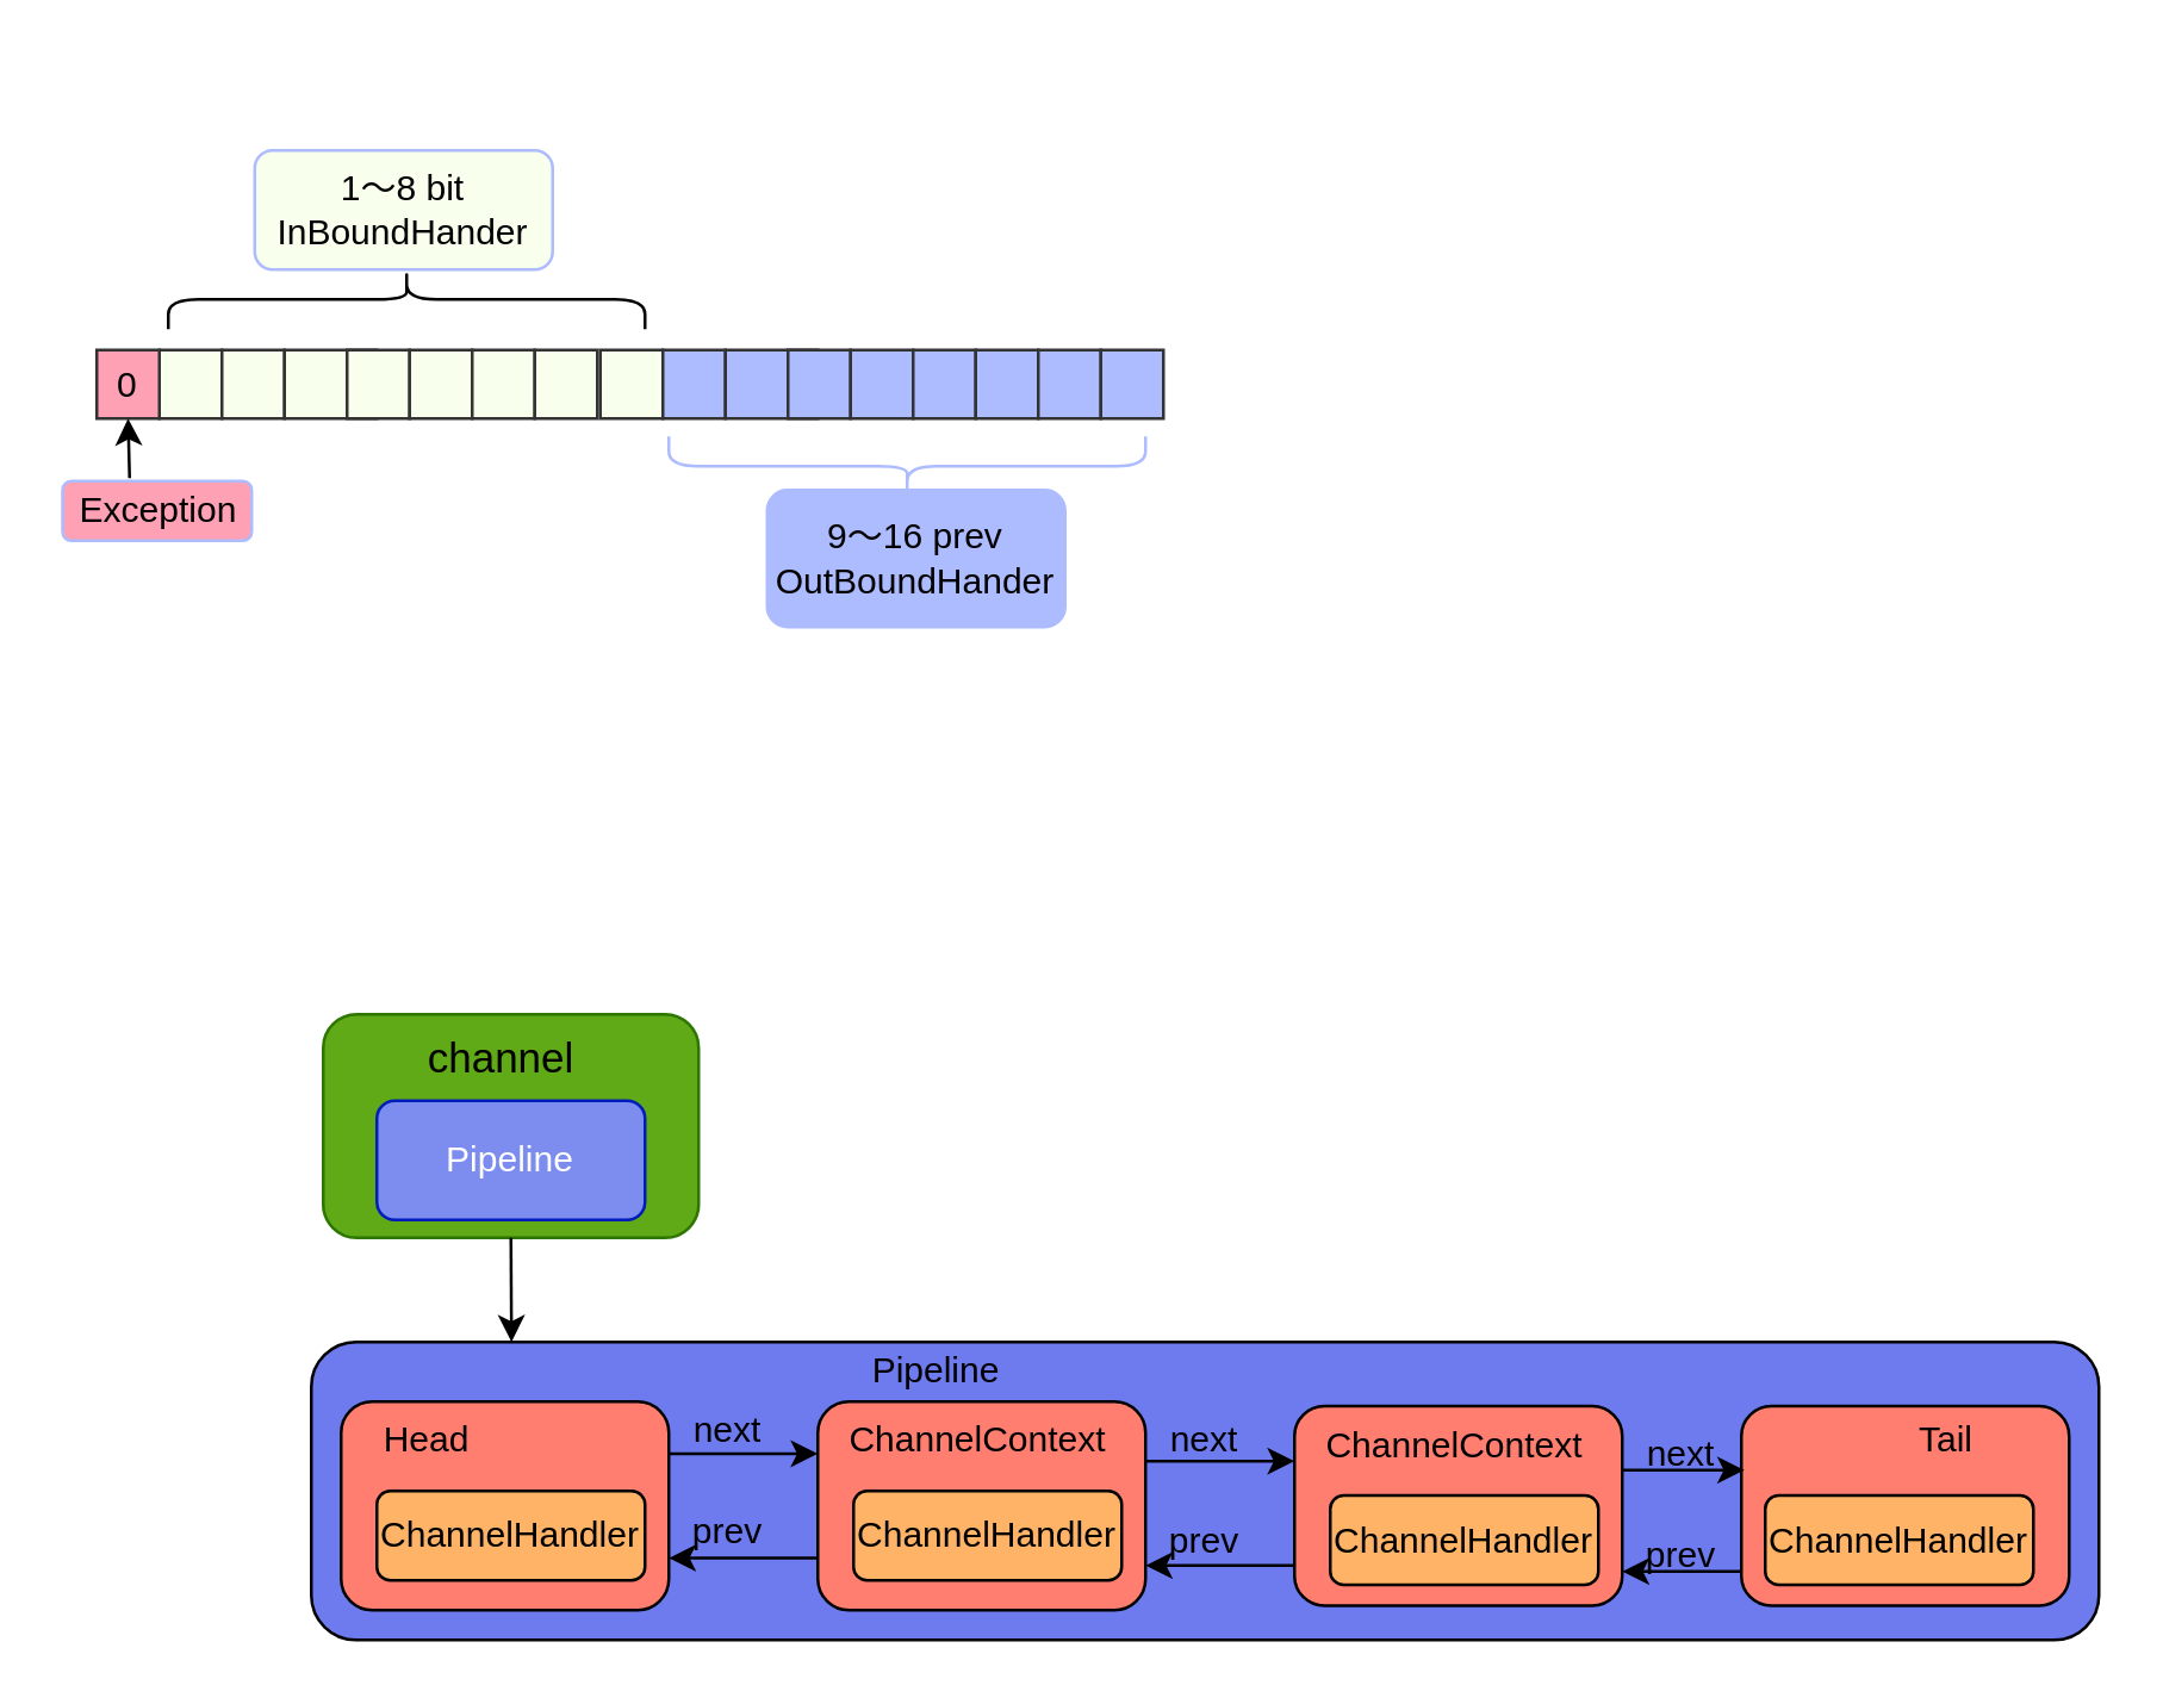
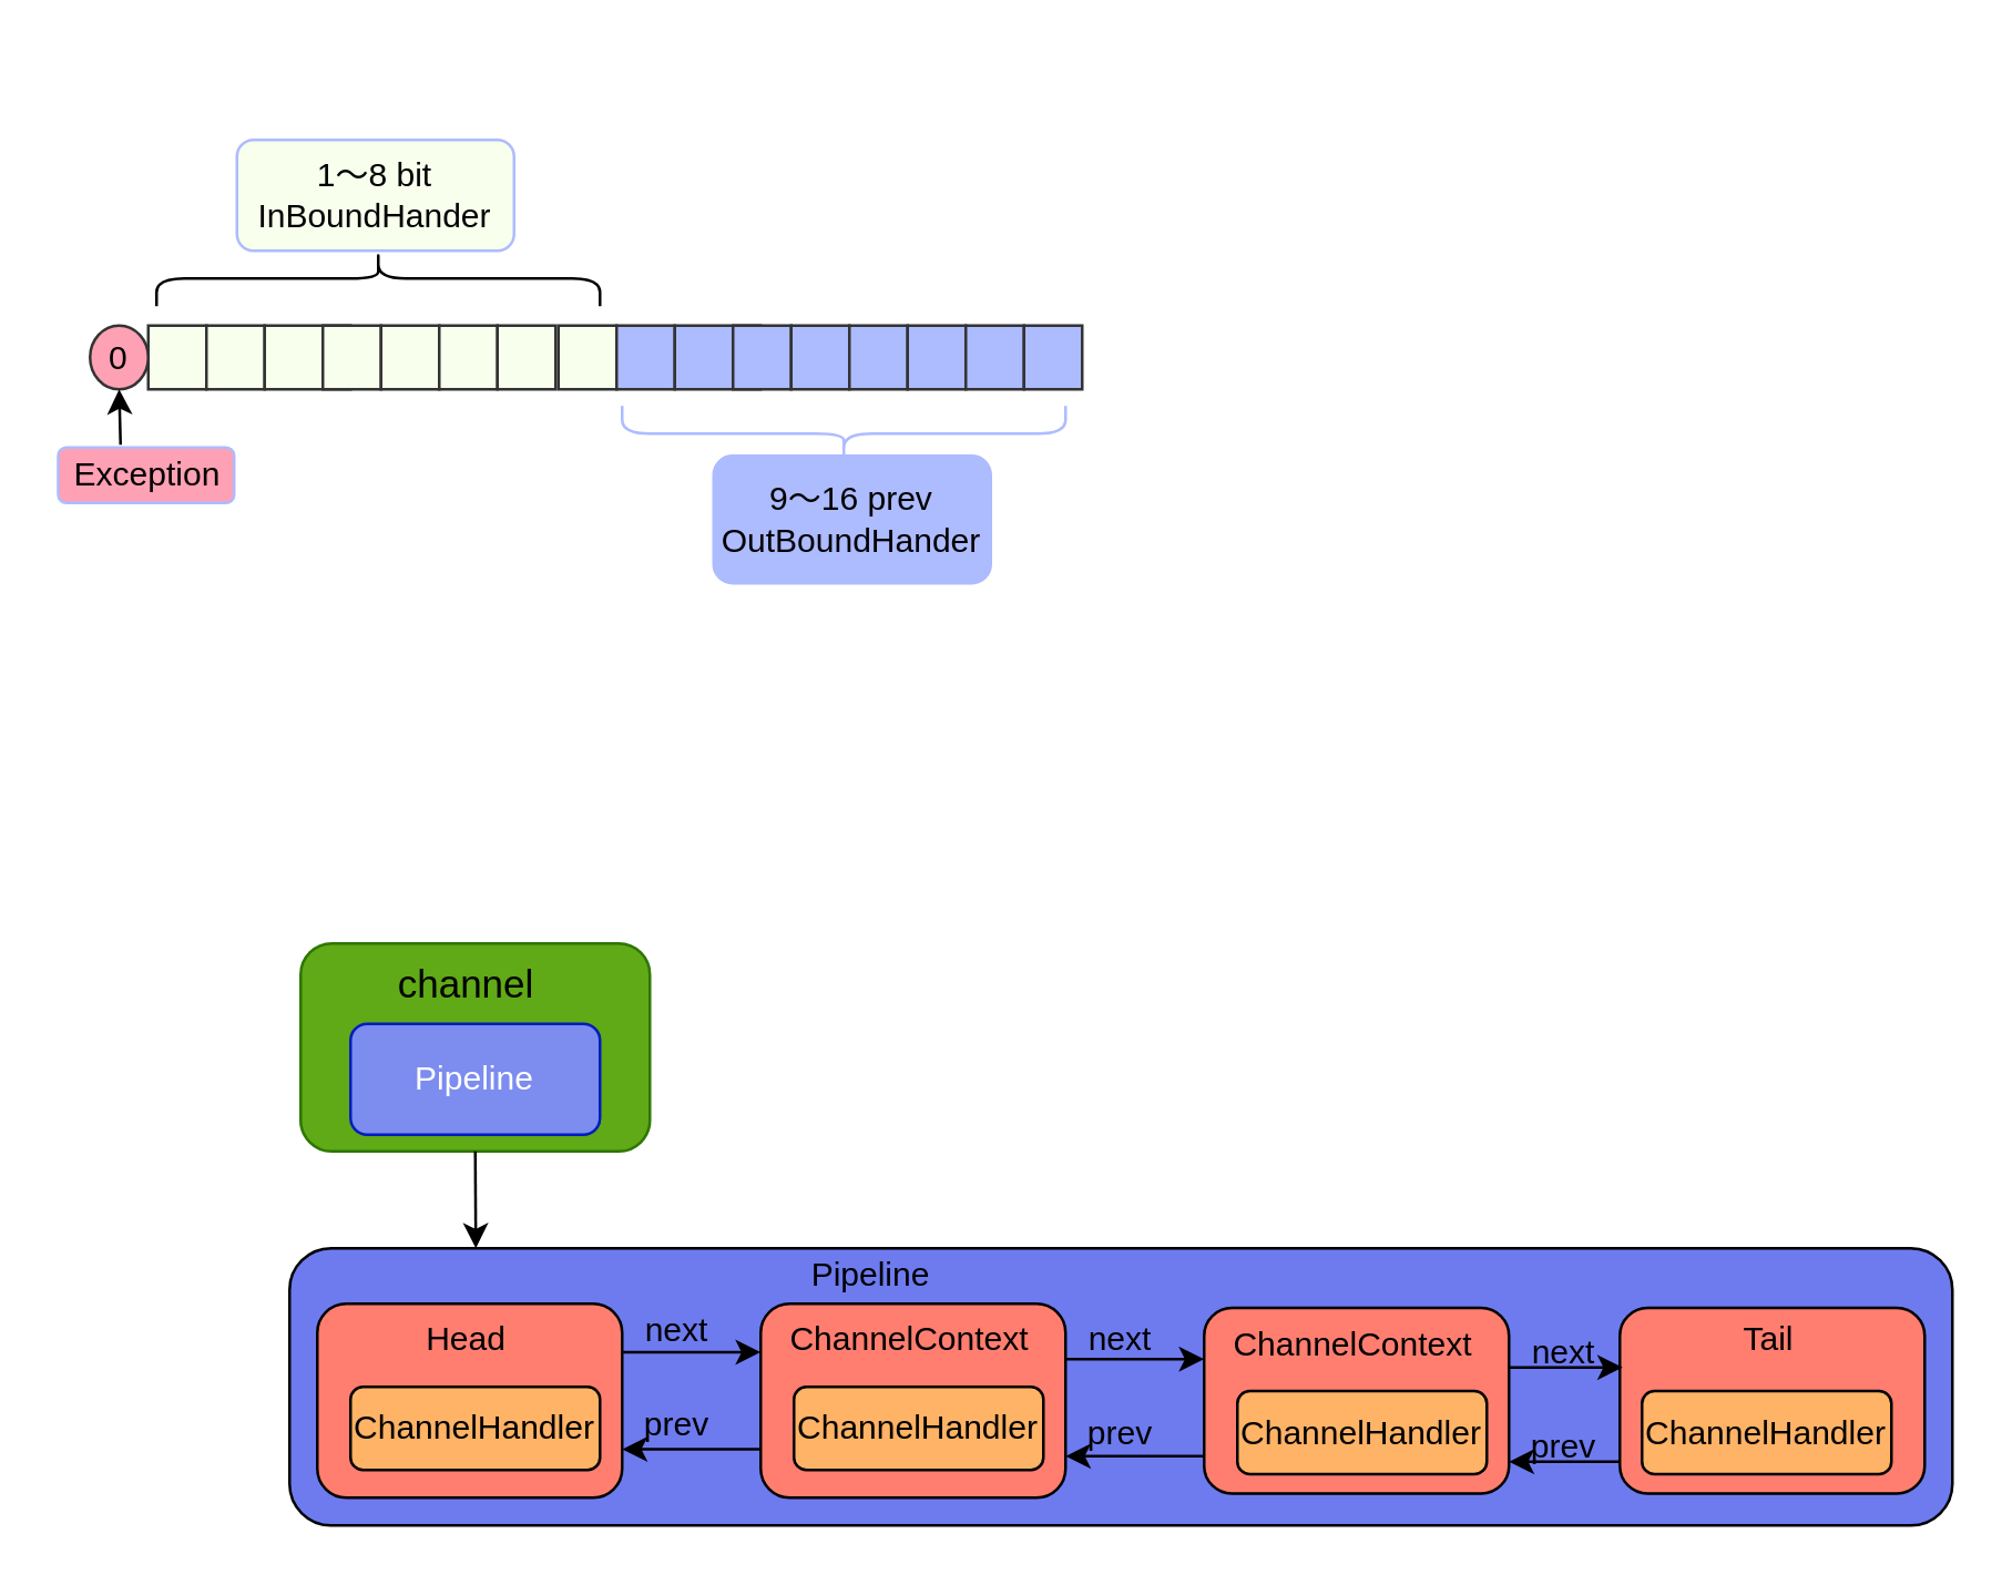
  <mxCell id="0" />
  <mxCell id="1" parent="0" />
  <mxCell id="2" value="" style="rounded=1;whiteSpace=wrap;html=1;fillColor=#60a917;strokeColor=#2D7600;fontColor=#ffffff;" parent="1" vertex="1"><mxGeometry x="108" y="340" width="126" height="75" as="geometry" /></mxCell>
  <mxCell id="3" value="&lt;font color=&quot;#000000&quot; style=&quot;font-size: 14px&quot;&gt;channel&lt;/font&gt;" style="text;html=1;strokeColor=none;fillColor=none;align=center;verticalAlign=middle;whiteSpace=wrap;rounded=0;" parent="1" vertex="1"><mxGeometry x="148" y="345" width="40" height="20" as="geometry" /></mxCell>
  <mxCell id="4" value="Pipeline" style="rounded=1;whiteSpace=wrap;html=1;strokeColor=#001DBC;fontColor=#ffffff;fillColor=#7C8CEF;" parent="1" vertex="1"><mxGeometry x="126" y="369" width="90" height="40" as="geometry" /></mxCell>
  <mxCell id="5" value="" style="rounded=1;whiteSpace=wrap;html=1;fillColor=#6E7BEF;" parent="1" vertex="1"><mxGeometry x="104" y="450" width="600" height="100" as="geometry" /></mxCell>
  <mxCell id="6" value="" style="rounded=1;whiteSpace=wrap;html=1;fillColor=#FF7E70;" parent="1" vertex="1"><mxGeometry x="114" y="470" width="110" height="70" as="geometry" /></mxCell>
  <mxCell id="7" value="&lt;font color=&quot;#000000&quot;&gt;Pipeline&lt;/font&gt;" style="text;html=1;strokeColor=none;fillColor=none;align=center;verticalAlign=middle;whiteSpace=wrap;rounded=0;" parent="1" vertex="1"><mxGeometry x="294" y="450" width="40" height="20" as="geometry" /></mxCell>
- <mxCell id="8" value="&lt;font color=&quot;#000000&quot;&gt;Head&lt;br&gt;&lt;/font&gt;" style="text;html=1;strokeColor=none;fillColor=none;align=center;verticalAlign=middle;whiteSpace=wrap;rounded=0;" parent="1" vertex="1"><mxGeometry x="123" y="473" width="40" height="20" as="geometry" /></mxCell>
+ <mxCell id="8" value="&lt;font color=&quot;#000000&quot;&gt;Head&lt;br&gt;&lt;/font&gt;" style="text;html=1;strokeColor=none;fillColor=none;align=center;verticalAlign=middle;whiteSpace=wrap;rounded=0;" parent="1" vertex="1"><mxGeometry x="148" y="473" width="40" height="20" as="geometry" /></mxCell>
  <mxCell id="9" value="ChannelHandler" style="rounded=1;whiteSpace=wrap;html=1;fillColor=#FFB366;" parent="1" vertex="1"><mxGeometry x="126" y="500" width="90" height="30" as="geometry" /></mxCell>
  <mxCell id="10" value="" style="rounded=1;whiteSpace=wrap;html=1;fillColor=#FF7E70;" parent="1" vertex="1"><mxGeometry x="274" y="470" width="110" height="70" as="geometry" /></mxCell>
  <mxCell id="11" value="&lt;font color=&quot;#000000&quot;&gt;ChannelContext&lt;/font&gt;" style="text;html=1;strokeColor=none;fillColor=none;align=center;verticalAlign=middle;whiteSpace=wrap;rounded=0;" parent="1" vertex="1"><mxGeometry x="308" y="473" width="40" height="20" as="geometry" /></mxCell>
  <mxCell id="12" value="ChannelHandler" style="rounded=1;whiteSpace=wrap;html=1;fillColor=#FFB366;" parent="1" vertex="1"><mxGeometry x="286" y="500" width="90" height="30" as="geometry" /></mxCell>
  <mxCell id="13" value="" style="rounded=1;whiteSpace=wrap;html=1;fillColor=#FF7E70;" parent="1" vertex="1"><mxGeometry x="434" y="471.5" width="110" height="67" as="geometry" /></mxCell>
  <mxCell id="14" value="&lt;font color=&quot;#000000&quot;&gt;ChannelContext&lt;/font&gt;" style="text;html=1;strokeColor=none;fillColor=none;align=center;verticalAlign=middle;whiteSpace=wrap;rounded=0;" parent="1" vertex="1"><mxGeometry x="468" y="474.5" width="40" height="20" as="geometry" /></mxCell>
  <mxCell id="15" value="ChannelHandler" style="rounded=1;whiteSpace=wrap;html=1;fillColor=#FFB366;" parent="1" vertex="1"><mxGeometry x="446" y="501.5" width="90" height="30" as="geometry" /></mxCell>
  <mxCell id="16" value="" style="endArrow=classic;html=1;exitX=0.5;exitY=1;exitDx=0;exitDy=0;entryX=0.112;entryY=0;entryDx=0;entryDy=0;entryPerimeter=0;strokeColor=#000000;" parent="1" source="2" target="5" edge="1"><mxGeometry width="50" height="50" relative="1" as="geometry"><mxPoint x="344" y="470" as="sourcePoint" /><mxPoint x="171" y="440" as="targetPoint" /></mxGeometry></mxCell>
  <mxCell id="17" value="" style="endArrow=classic;html=1;exitX=1;exitY=0.25;exitDx=0;exitDy=0;entryX=0;entryY=0.25;entryDx=0;entryDy=0;strokeColor=#000000;" parent="1" source="6" target="10" edge="1"><mxGeometry width="50" height="50" relative="1" as="geometry"><mxPoint x="344" y="470" as="sourcePoint" /><mxPoint x="394" y="420" as="targetPoint" /></mxGeometry></mxCell>
  <mxCell id="18" value="" style="rounded=1;whiteSpace=wrap;html=1;fillColor=#FF7E70;" parent="1" vertex="1"><mxGeometry x="584" y="471.5" width="110" height="67" as="geometry" /></mxCell>
- <mxCell id="19" value="&lt;font color=&quot;#000000&quot;&gt;Tail&lt;br&gt;&lt;/font&gt;" style="text;html=1;strokeColor=none;fillColor=none;align=center;verticalAlign=middle;whiteSpace=wrap;rounded=0;" parent="1" vertex="1"><mxGeometry x="633" y="475.5" width="40" height="15.5" as="geometry" /></mxCell>
+ <mxCell id="19" value="&lt;font color=&quot;#000000&quot;&gt;Tail&lt;br&gt;&lt;/font&gt;" style="text;html=1;strokeColor=none;fillColor=none;align=center;verticalAlign=middle;whiteSpace=wrap;rounded=0;" parent="1" vertex="1"><mxGeometry x="618" y="475.5" width="40" height="15.5" as="geometry" /></mxCell>
  <mxCell id="20" value="ChannelHandler" style="rounded=1;whiteSpace=wrap;html=1;fillColor=#FFB366;" parent="1" vertex="1"><mxGeometry x="592" y="501.5" width="90" height="30" as="geometry" /></mxCell>
  <mxCell id="21" value="&lt;font color=&quot;#000000&quot;&gt;next&lt;/font&gt;" style="text;html=1;align=center;verticalAlign=middle;whiteSpace=wrap;rounded=0;glass=0;shadow=0;" parent="1" vertex="1"><mxGeometry x="544" y="478" width="40" height="20" as="geometry" /></mxCell>
  <mxCell id="22" value="" style="endArrow=classic;html=1;strokeColor=#000000;entryX=1;entryY=0.75;entryDx=0;entryDy=0;exitX=0;exitY=0.75;exitDx=0;exitDy=0;" parent="1" source="10" target="6" edge="1"><mxGeometry width="50" height="50" relative="1" as="geometry"><mxPoint x="344" y="470" as="sourcePoint" /><mxPoint x="394" y="420" as="targetPoint" /></mxGeometry></mxCell>
  <mxCell id="23" value="&lt;font color=&quot;#000000&quot;&gt;prev&lt;/font&gt;" style="text;html=1;strokeColor=none;fillColor=none;align=center;verticalAlign=middle;whiteSpace=wrap;rounded=0;shadow=0;glass=0;" parent="1" vertex="1"><mxGeometry x="544" y="511.5" width="40" height="20" as="geometry" /></mxCell>
  <mxCell id="24" value="" style="endArrow=classic;html=1;exitX=1;exitY=0.25;exitDx=0;exitDy=0;entryX=0;entryY=0.25;entryDx=0;entryDy=0;strokeColor=#000000;" parent="1" edge="1"><mxGeometry width="50" height="50" relative="1" as="geometry"><mxPoint x="384" y="490" as="sourcePoint" /><mxPoint x="434" y="490" as="targetPoint" /></mxGeometry></mxCell>
  <mxCell id="25" value="" style="endArrow=classic;html=1;strokeColor=#000000;entryX=1;entryY=0.75;entryDx=0;entryDy=0;exitX=0;exitY=0.75;exitDx=0;exitDy=0;" parent="1" edge="1"><mxGeometry width="50" height="50" relative="1" as="geometry"><mxPoint x="434" y="525" as="sourcePoint" /><mxPoint x="384" y="525" as="targetPoint" /></mxGeometry></mxCell>
  <mxCell id="26" value="" style="endArrow=classic;html=1;entryX=0;entryY=0.25;entryDx=0;entryDy=0;strokeColor=#000000;" parent="1" edge="1"><mxGeometry width="50" height="50" relative="1" as="geometry"><mxPoint x="544" y="493" as="sourcePoint" /><mxPoint x="585" y="493" as="targetPoint" /></mxGeometry></mxCell>
  <mxCell id="27" value="" style="endArrow=classic;html=1;strokeColor=#000000;entryX=1;entryY=0.75;entryDx=0;entryDy=0;" parent="1" edge="1"><mxGeometry width="50" height="50" relative="1" as="geometry"><mxPoint x="584" y="527" as="sourcePoint" /><mxPoint x="544" y="527" as="targetPoint" /><Array as="points" /></mxGeometry></mxCell>
  <mxCell id="28" value="&lt;font color=&quot;#000000&quot;&gt;next&lt;/font&gt;" style="text;html=1;align=center;verticalAlign=middle;whiteSpace=wrap;rounded=0;glass=0;shadow=0;" parent="1" vertex="1"><mxGeometry x="224" y="470" width="40" height="20" as="geometry" /></mxCell>
  <mxCell id="29" value="&lt;font color=&quot;#000000&quot;&gt;prev&lt;/font&gt;" style="text;html=1;strokeColor=none;fillColor=none;align=center;verticalAlign=middle;whiteSpace=wrap;rounded=0;shadow=0;glass=0;" parent="1" vertex="1"><mxGeometry x="224" y="503.5" width="40" height="20" as="geometry" /></mxCell>
  <mxCell id="30" value="&lt;font color=&quot;#000000&quot;&gt;next&lt;/font&gt;" style="text;html=1;align=center;verticalAlign=middle;whiteSpace=wrap;rounded=0;glass=0;shadow=0;" parent="1" vertex="1"><mxGeometry x="384" y="473" width="40" height="20" as="geometry" /></mxCell>
  <mxCell id="31" value="&lt;font color=&quot;#000000&quot;&gt;prev&lt;/font&gt;" style="text;html=1;strokeColor=none;fillColor=none;align=center;verticalAlign=middle;whiteSpace=wrap;rounded=0;shadow=0;glass=0;" parent="1" vertex="1"><mxGeometry x="384" y="506.5" width="40" height="20" as="geometry" /></mxCell>
  <mxCell id="32" value="" style="rounded=0;whiteSpace=wrap;html=1;strokeColor=#333333;fillColor=#F8FFED;" vertex="1" parent="1"><mxGeometry x="53" y="117" width="21" height="23" as="geometry" /></mxCell>
  <mxCell id="33" value="" style="rounded=0;whiteSpace=wrap;html=1;strokeColor=#333333;fillColor=#F8FFED;" vertex="1" parent="1"><mxGeometry x="74" y="117" width="21" height="23" as="geometry" /></mxCell>
  <mxCell id="34" value="" style="rounded=0;whiteSpace=wrap;html=1;strokeColor=#333333;fillColor=#F8FFED;" vertex="1" parent="1"><mxGeometry x="95" y="117" width="31" height="23" as="geometry" /></mxCell>
  <mxCell id="35" value="" style="rounded=0;whiteSpace=wrap;html=1;strokeColor=#333333;fillColor=#F8FFED;" vertex="1" parent="1"><mxGeometry x="116" y="117" width="21" height="23" as="geometry" /></mxCell>
  <mxCell id="36" value="" style="rounded=0;whiteSpace=wrap;html=1;strokeColor=#333333;fillColor=#F8FFED;" vertex="1" parent="1"><mxGeometry x="137" y="117" width="21" height="23" as="geometry" /></mxCell>
  <mxCell id="37" value="" style="rounded=0;whiteSpace=wrap;html=1;strokeColor=#333333;fillColor=#F8FFED;" vertex="1" parent="1"><mxGeometry x="158" y="117" width="21" height="23" as="geometry" /></mxCell>
  <mxCell id="38" value="" style="rounded=0;whiteSpace=wrap;html=1;strokeColor=#333333;fillColor=#F8FFED;" vertex="1" parent="1"><mxGeometry x="179" y="117" width="21" height="23" as="geometry" /></mxCell>
  <mxCell id="39" value="" style="rounded=0;whiteSpace=wrap;html=1;strokeColor=#333333;fillColor=#F8FFED;" vertex="1" parent="1"><mxGeometry x="201" y="117" width="21" height="23" as="geometry" /></mxCell>
  <mxCell id="40" value="" style="rounded=0;whiteSpace=wrap;html=1;strokeColor=#333333;fillColor=#ADBBFF;" vertex="1" parent="1"><mxGeometry x="222" y="117" width="21" height="23" as="geometry" /></mxCell>
  <mxCell id="41" value="" style="rounded=0;whiteSpace=wrap;html=1;strokeColor=#333333;fillColor=#ADBBFF;" vertex="1" parent="1"><mxGeometry x="243" y="117" width="31" height="23" as="geometry" /></mxCell>
  <mxCell id="42" value="" style="rounded=0;whiteSpace=wrap;html=1;strokeColor=#333333;fillColor=#ADBBFF;" vertex="1" parent="1"><mxGeometry x="264" y="117" width="21" height="23" as="geometry" /></mxCell>
  <mxCell id="43" value="" style="rounded=0;whiteSpace=wrap;html=1;strokeColor=#333333;fillColor=#ADBBFF;" vertex="1" parent="1"><mxGeometry x="285" y="117" width="21" height="23" as="geometry" /></mxCell>
  <mxCell id="44" value="" style="rounded=0;whiteSpace=wrap;html=1;strokeColor=#333333;fillColor=#ADBBFF;" vertex="1" parent="1"><mxGeometry x="306" y="117" width="21" height="23" as="geometry" /></mxCell>
  <mxCell id="45" value="" style="rounded=0;whiteSpace=wrap;html=1;strokeColor=#333333;fillColor=#ADBBFF;" vertex="1" parent="1"><mxGeometry x="327" y="117" width="21" height="23" as="geometry" /></mxCell>
- <mxCell id="46" value="&lt;font color=&quot;#000000&quot;&gt;0&lt;/font&gt;" style="rounded=0;whiteSpace=wrap;html=1;strokeColor=#333333;fillColor=#FFA1B4;" vertex="1" parent="1"><mxGeometry x="32" y="117" width="21" height="23" as="geometry" /></mxCell>
+ <mxCell id="46" value="&lt;font color=&quot;#000000&quot;&gt;0&lt;/font&gt;" style="ellipse;whiteSpace=wrap;html=1;strokeColor=#333333;fillColor=#FFA1B4;" vertex="1" parent="1"><mxGeometry x="32" y="117" width="21" height="23" as="geometry" /></mxCell>
  <mxCell id="47" value="" style="rounded=0;whiteSpace=wrap;html=1;strokeColor=#333333;fillColor=#ADBBFF;" vertex="1" parent="1"><mxGeometry x="348" y="117" width="21" height="23" as="geometry" /></mxCell>
  <mxCell id="48" value="" style="rounded=0;whiteSpace=wrap;html=1;strokeColor=#333333;fillColor=#ADBBFF;" vertex="1" parent="1"><mxGeometry x="369" y="117" width="21" height="23" as="geometry" /></mxCell>
  <mxCell id="49" value="" style="shape=curlyBracket;whiteSpace=wrap;html=1;rounded=1;rotation=90;fillColor=#FFA1B4;strokeColor=#000000;" vertex="1" parent="1"><mxGeometry x="126" y="20" width="20" height="160" as="geometry" /></mxCell>
  <mxCell id="50" value="" style="shape=curlyBracket;whiteSpace=wrap;html=1;rounded=1;flipH=1;rotation=90;fillColor=#ADBBFF;strokeColor=#ADBBFF;" vertex="1" parent="1"><mxGeometry x="294" y="76" width="20" height="160" as="geometry" /></mxCell>
  <mxCell id="51" value="&lt;font color=&quot;#000000&quot;&gt;1～8 bit&lt;br&gt;InBoundHander&lt;/font&gt;" style="rounded=1;whiteSpace=wrap;html=1;strokeColor=#ADBBFF;fillColor=#F8FFED;" vertex="1" parent="1"><mxGeometry x="85" y="50" width="100" height="40" as="geometry" /></mxCell>
  <mxCell id="52" value="&lt;font color=&quot;#000000&quot;&gt;9～16 prev&lt;br&gt;OutBoundHander&lt;/font&gt;" style="rounded=1;whiteSpace=wrap;html=1;strokeColor=#ADBBFF;fillColor=#ADBBFF;" vertex="1" parent="1"><mxGeometry x="257" y="164" width="100" height="46" as="geometry" /></mxCell>
  <mxCell id="53" value="" style="endArrow=classic;html=1;entryX=0.5;entryY=1;entryDx=0;entryDy=0;strokeColor=#000000;" edge="1" parent="1" target="46"><mxGeometry width="50" height="50" relative="1" as="geometry"><mxPoint x="43" y="160" as="sourcePoint" /><mxPoint x="184" y="210" as="targetPoint" /></mxGeometry></mxCell>
  <mxCell id="54" value="&lt;font color=&quot;#000000&quot;&gt;Exception&lt;/font&gt;" style="rounded=1;whiteSpace=wrap;html=1;strokeColor=#ADBBFF;fillColor=#FFA1B4;" vertex="1" parent="1"><mxGeometry x="20.5" y="161" width="63.5" height="20" as="geometry" /></mxCell>
